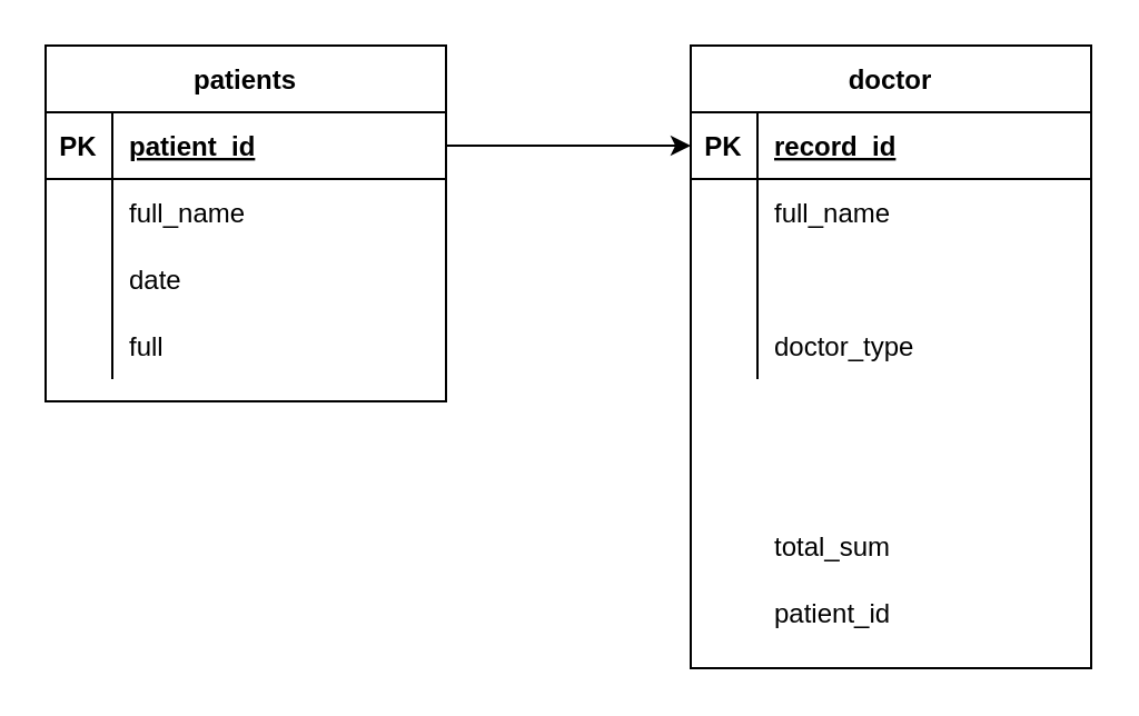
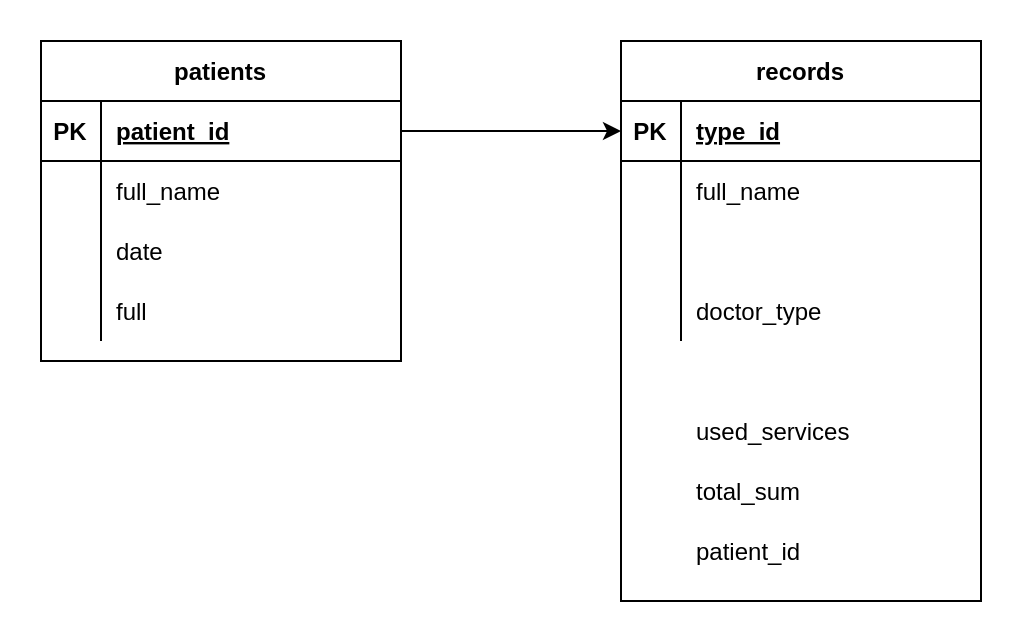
  <mxCell id="0" />
  <mxCell id="1" parent="0" />
  <mxCell id="2" value="patients" style="shape=table;startSize=30;container=1;collapsible=1;childLayout=tableLayout;fixedRows=1;rowLines=0;fontStyle=1;align=center;resizeLast=1;" parent="1" vertex="1"><mxGeometry x="20" y="20" width="180" height="160" as="geometry" /></mxCell>
  <mxCell id="3" value="" style="shape=partialRectangle;collapsible=0;dropTarget=0;pointerEvents=0;fillColor=none;top=0;left=0;bottom=1;right=0;points=[[0,0.5],[1,0.5]];portConstraint=eastwest;" parent="2" vertex="1"><mxGeometry y="30" width="180" height="30" as="geometry" /></mxCell>
  <mxCell id="4" value="PK" style="shape=partialRectangle;connectable=0;fillColor=none;top=0;left=0;bottom=0;right=0;fontStyle=1;overflow=hidden;" parent="3" vertex="1"><mxGeometry width="30" height="30" as="geometry" /></mxCell>
  <mxCell id="5" value="patient_id" style="shape=partialRectangle;connectable=0;fillColor=none;top=0;left=0;bottom=0;right=0;align=left;spacingLeft=6;fontStyle=5;overflow=hidden;" parent="3" vertex="1"><mxGeometry x="30" width="150" height="30" as="geometry" /></mxCell>
  <mxCell id="6" value="" style="shape=partialRectangle;collapsible=0;dropTarget=0;pointerEvents=0;fillColor=none;top=0;left=0;bottom=0;right=0;points=[[0,0.5],[1,0.5]];portConstraint=eastwest;" parent="2" vertex="1"><mxGeometry y="60" width="180" height="30" as="geometry" /></mxCell>
  <mxCell id="7" value="" style="shape=partialRectangle;connectable=0;fillColor=none;top=0;left=0;bottom=0;right=0;editable=1;overflow=hidden;" parent="6" vertex="1"><mxGeometry width="30" height="30" as="geometry" /></mxCell>
  <mxCell id="8" value="full_name" style="shape=partialRectangle;connectable=0;fillColor=none;top=0;left=0;bottom=0;right=0;align=left;spacingLeft=6;overflow=hidden;" parent="6" vertex="1"><mxGeometry x="30" width="150" height="30" as="geometry" /></mxCell>
  <mxCell id="9" value="" style="shape=partialRectangle;collapsible=0;dropTarget=0;pointerEvents=0;fillColor=none;top=0;left=0;bottom=0;right=0;points=[[0,0.5],[1,0.5]];portConstraint=eastwest;" parent="2" vertex="1"><mxGeometry y="90" width="180" height="30" as="geometry" /></mxCell>
  <mxCell id="10" value="" style="shape=partialRectangle;connectable=0;fillColor=none;top=0;left=0;bottom=0;right=0;editable=1;overflow=hidden;" parent="9" vertex="1"><mxGeometry width="30" height="30" as="geometry" /></mxCell>
  <mxCell id="11" value="date" style="shape=partialRectangle;connectable=0;fillColor=none;top=0;left=0;bottom=0;right=0;align=left;spacingLeft=6;overflow=hidden;" parent="9" vertex="1"><mxGeometry x="30" width="150" height="30" as="geometry" /></mxCell>
  <mxCell id="12" value="" style="shape=partialRectangle;collapsible=0;dropTarget=0;pointerEvents=0;fillColor=none;top=0;left=0;bottom=0;right=0;points=[[0,0.5],[1,0.5]];portConstraint=eastwest;" parent="2" vertex="1"><mxGeometry y="120" width="180" height="30" as="geometry" /></mxCell>
  <mxCell id="13" value="" style="shape=partialRectangle;connectable=0;fillColor=none;top=0;left=0;bottom=0;right=0;editable=1;overflow=hidden;" parent="12" vertex="1"><mxGeometry width="30" height="30" as="geometry" /></mxCell>
  <mxCell id="14" value="full" style="shape=partialRectangle;connectable=0;fillColor=none;top=0;left=0;bottom=0;right=0;align=left;spacingLeft=6;overflow=hidden;" parent="12" vertex="1"><mxGeometry x="30" width="150" height="30" as="geometry" /></mxCell>
- <mxCell id="15" value="doctor" style="shape=table;startSize=30;container=1;collapsible=1;childLayout=tableLayout;fixedRows=1;rowLines=0;fontStyle=1;align=center;resizeLast=1;" parent="1" vertex="1"><mxGeometry x="310" y="20" width="180" height="280" as="geometry" /></mxCell>
+ <mxCell id="15" value="records" style="shape=table;startSize=30;container=1;collapsible=1;childLayout=tableLayout;fixedRows=1;rowLines=0;fontStyle=1;align=center;resizeLast=1;" parent="1" vertex="1"><mxGeometry x="310" y="20" width="180" height="280" as="geometry" /></mxCell>
  <mxCell id="16" value="" style="shape=partialRectangle;collapsible=0;dropTarget=0;pointerEvents=0;fillColor=none;top=0;left=0;bottom=1;right=0;points=[[0,0.5],[1,0.5]];portConstraint=eastwest;" parent="15" vertex="1"><mxGeometry y="30" width="180" height="30" as="geometry" /></mxCell>
  <mxCell id="17" value="PK" style="shape=partialRectangle;connectable=0;fillColor=none;top=0;left=0;bottom=0;right=0;fontStyle=1;overflow=hidden;" parent="16" vertex="1"><mxGeometry width="30" height="30" as="geometry" /></mxCell>
- <mxCell id="18" value="record_id" style="shape=partialRectangle;connectable=0;fillColor=none;top=0;left=0;bottom=0;right=0;align=left;spacingLeft=6;fontStyle=5;overflow=hidden;" parent="16" vertex="1"><mxGeometry x="30" width="150" height="30" as="geometry" /></mxCell>
+ <mxCell id="18" value="type_id" style="shape=partialRectangle;connectable=0;fillColor=none;top=0;left=0;bottom=0;right=0;align=left;spacingLeft=6;fontStyle=5;overflow=hidden;" parent="16" vertex="1"><mxGeometry x="30" width="150" height="30" as="geometry" /></mxCell>
  <mxCell id="19" value="" style="shape=partialRectangle;collapsible=0;dropTarget=0;pointerEvents=0;fillColor=none;top=0;left=0;bottom=0;right=0;points=[[0,0.5],[1,0.5]];portConstraint=eastwest;" parent="15" vertex="1"><mxGeometry y="60" width="180" height="30" as="geometry" /></mxCell>
  <mxCell id="20" value="" style="shape=partialRectangle;connectable=0;fillColor=none;top=0;left=0;bottom=0;right=0;editable=1;overflow=hidden;" parent="19" vertex="1"><mxGeometry width="30" height="30" as="geometry" /></mxCell>
  <mxCell id="21" value="full_name" style="shape=partialRectangle;connectable=0;fillColor=none;top=0;left=0;bottom=0;right=0;align=left;spacingLeft=6;overflow=hidden;" parent="19" vertex="1"><mxGeometry x="30" width="150" height="30" as="geometry" /></mxCell>
  <mxCell id="22" value="" style="shape=partialRectangle;collapsible=0;dropTarget=0;pointerEvents=0;fillColor=none;top=0;left=0;bottom=0;right=0;points=[[0,0.5],[1,0.5]];portConstraint=eastwest;" parent="15" vertex="1"><mxGeometry y="90" width="180" height="30" as="geometry" /></mxCell>
  <mxCell id="23" value="" style="shape=partialRectangle;connectable=0;fillColor=none;top=0;left=0;bottom=0;right=0;editable=1;overflow=hidden;" parent="22" vertex="1"><mxGeometry width="30" height="30" as="geometry" /></mxCell>
  <mxCell id="24" value="" style="shape=partialRectangle;collapsible=0;dropTarget=0;pointerEvents=0;fillColor=none;top=0;left=0;bottom=0;right=0;points=[[0,0.5],[1,0.5]];portConstraint=eastwest;" parent="15" vertex="1"><mxGeometry y="120" width="180" height="30" as="geometry" /></mxCell>
  <mxCell id="25" value="" style="shape=partialRectangle;connectable=0;fillColor=none;top=0;left=0;bottom=0;right=0;editable=1;overflow=hidden;" parent="24" vertex="1"><mxGeometry width="30" height="30" as="geometry" /></mxCell>
  <mxCell id="26" value="doctor_type" style="shape=partialRectangle;connectable=0;fillColor=none;top=0;left=0;bottom=0;right=0;align=left;spacingLeft=6;overflow=hidden;" parent="24" vertex="1"><mxGeometry x="30" width="150" height="30" as="geometry" /></mxCell>
+ <mxCell id="27" value="used_services" style="shape=partialRectangle;connectable=0;fillColor=none;top=0;left=0;bottom=0;right=0;align=left;spacingLeft=6;overflow=hidden;" parent="1" vertex="1"><mxGeometry x="340" y="200" width="150" height="30" as="geometry" /></mxCell>
  <mxCell id="28" value="total_sum" style="shape=partialRectangle;connectable=0;fillColor=none;top=0;left=0;bottom=0;right=0;align=left;spacingLeft=6;overflow=hidden;" parent="1" vertex="1"><mxGeometry x="340" y="230" width="150" height="30" as="geometry" /></mxCell>
  <mxCell id="29" style="edgeStyle=orthogonalEdgeStyle;rounded=0;orthogonalLoop=1;jettySize=auto;html=1;exitX=1;exitY=0.5;exitDx=0;exitDy=0;entryX=0;entryY=0.5;entryDx=0;entryDy=0;" parent="1" source="3" target="16" edge="1"><mxGeometry relative="1" as="geometry" /></mxCell>
  <mxCell id="30" value="patient_id" style="shape=partialRectangle;connectable=0;fillColor=none;top=0;left=0;bottom=0;right=0;align=left;spacingLeft=6;overflow=hidden;" vertex="1" parent="1"><mxGeometry x="340" y="260" width="150" height="30" as="geometry" /></mxCell>
